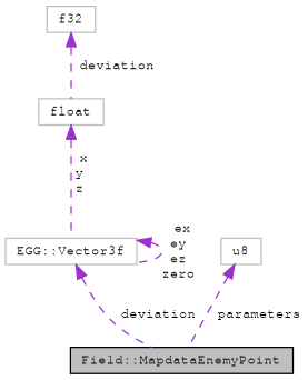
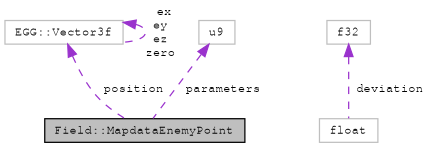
  digraph {
    node [color=grey75 fillcolor=white fontname=FreeMono fontsize=10 shape=record style=filled]
    edge [color=darkorchid3 dir=back fontname=FreeMono fontsize=10 labelfontname=FreeMono labelfontsize=10 style=dashed]
    n1 [color=black fillcolor=grey75 fontcolor=black height=0.2 label="Field::MapdataEnemyPoint" width=0.4]
    n2 [height=0.2 label="EGG::Vector3f" width=0.4]
    n3 [height=0.2 label=float width=0.4]
    n4 [height=0.2 label=f32 width=0.4]
-   n5 [height=0.2 label=u8 width=0.4]
-   n2 -> n1 [label=" deviation"]
+   n5 [height=0.2 label=u9 width=0.4]
+   n2 -> n1 [label=" position"]
    n2 -> n2 [label=" ex\ney\nez\nzero"]
-   n3 -> n2 [label=" x\ny\nz"]
    n4 -> n3 [label=" deviation"]
    n5 -> n1 [label=" parameters"]
  }
